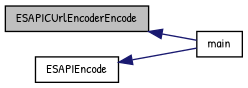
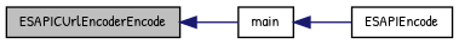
  digraph {
    fontname="Patrick Hand"
    rankdir=LR
    node [color=black fillcolor=white fontname="Patrick Hand" fontsize=10 shape=record style=filled]
    edge [color=midnightblue dir=back fontname="Patrick Hand" fontsize=10 labelfontname=Helvetica labelfontsize=10 style=solid]
    n1 [fillcolor=grey75 fontcolor=black height=0.2 label=ESAPICUrlEncoderEncode width=0.4]
    n2 [height=0.2 label=main width=0.4]
    n3 [height=0.2 label=ESAPIEncode width=0.4]
    n1 -> n2
-   n3 -> n2
+   n2 -> n3
  }
